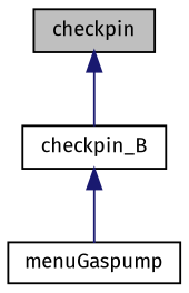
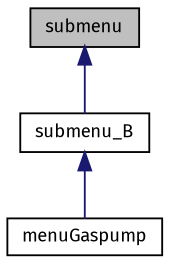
  digraph {
    fontname="Fira Sans"
    rankdir=TB
    node [color=black fillcolor=white fontname="Fira Sans" fontsize=10 shape=record style=filled]
    edge [color=midnightblue dir=back fontname="Fira Sans" fontsize=10 labelfontname=Helvetica labelfontsize=10 style=solid]
-   n1 [fillcolor=grey75 fontcolor=black height=0.2 label=checkpin width=0.4]
-   n2 [height=0.2 label=checkpin_B width=0.4]
+   n1 [fillcolor=grey75 fontcolor=black height=0.2 label=submenu width=0.4]
+   n2 [height=0.2 label=submenu_B width=0.4]
    n3 [height=0.2 label=menuGaspump width=0.4]
    n1 -> n2
    n2 -> n3
  }
